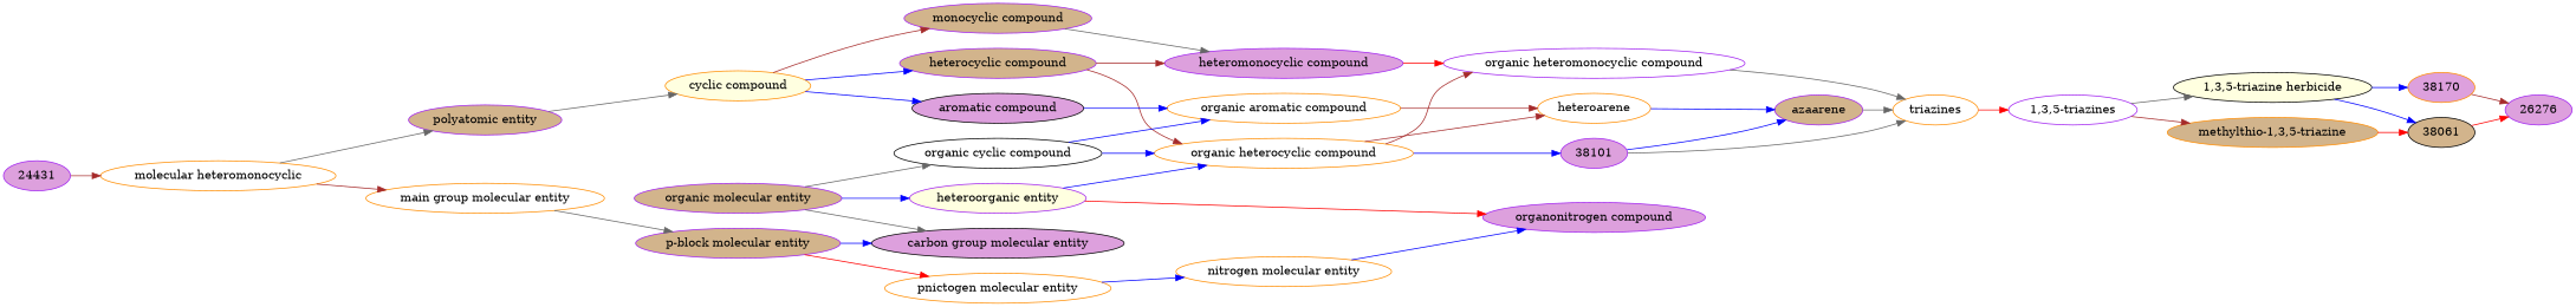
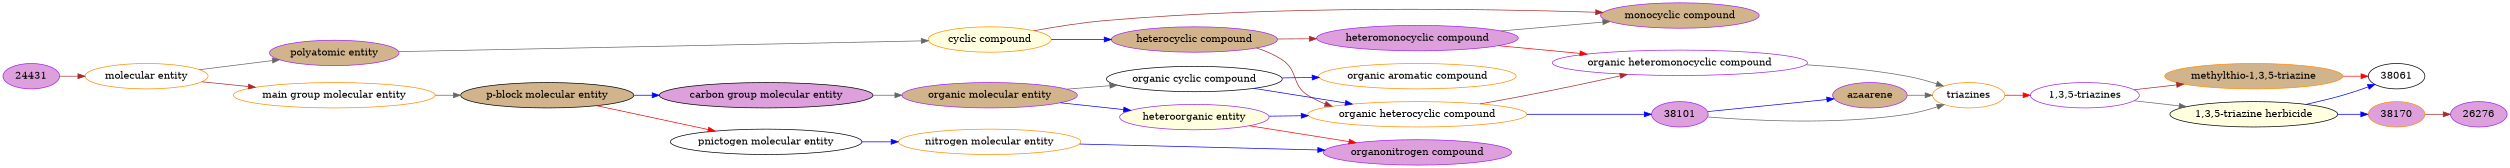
  digraph {
    rankdir=LR
    node [color=purple fillcolor=white style=filled]
    edge [color=blue]
    n1 [fillcolor=plum label=26276]
    n2 [color=darkorange fillcolor=plum label=38170]
-   n3 [color=black fillcolor=tan label=38061]
+   n3 [color=black label=38061]
    n4 [label="1,3,5-triazines"]
    n5 [color=darkorange fillcolor=tan label="methylthio-1,3,5-triazine"]
    n6 [color=black fillcolor=lightyellow label="1,3,5-triazine herbicide"]
    n7 [color=darkorange label=triazines]
    n8 [label="organic heteromonocyclic compound"]
    n9 [fillcolor=plum label=38101]
    n10 [fillcolor=tan label=azaarene]
    n11 [fillcolor=plum label="heteromonocyclic compound"]
    n12 [color=darkorange label="organic heterocyclic compound"]
-   n13 [color=darkorange label=heteroarene]
    n14 [fillcolor=plum label="organonitrogen compound"]
    n15 [fillcolor=tan label="heterocyclic compound"]
    n16 [fillcolor=tan label="monocyclic compound"]
    n17 [fillcolor=lightyellow label="heteroorganic entity"]
    n18 [color=black label="organic cyclic compound"]
    n19 [color=darkorange label="organic aromatic compound"]
    n20 [color=darkorange label="nitrogen molecular entity"]
    n21 [color=darkorange fillcolor=lightyellow label="cyclic compound"]
-   n22 [color=black fillcolor=plum label="aromatic compound"]
    n23 [fillcolor=tan label="organic molecular entity"]
-   n24 [color=darkorange label="pnictogen molecular entity"]
+   n24 [color=black label="pnictogen molecular entity"]
    n25 [fillcolor=tan label="polyatomic entity"]
    n26 [color=black fillcolor=plum label="carbon group molecular entity"]
-   n27 [fillcolor=tan label="p-block molecular entity"]
-   n28 [color=darkorange label="molecular heteromonocyclic"]
+   n27 [color=black fillcolor=tan label="p-block molecular entity"]
+   n28 [color=darkorange label="molecular entity"]
    n29 [color=darkorange label="main group molecular entity"]
    n30 [fillcolor=plum label=24431]
    n2 -> n1 [color=brown]
-   n3 -> n1 [color=red]
    n4 -> n5 [color=brown]
    n4 -> n6 [color=gray40]
    n5 -> n3 [color=red]
    n6 -> n2
    n6 -> n3
    n7 -> n4 [color=red]
    n8 -> n7 [color=gray40]
    n9 -> n7 [color=gray40]
    n9 -> n10
    n10 -> n7 [color=gray40]
    n11 -> n8 [color=red]
    n12 -> n8 [color=brown]
    n12 -> n9
-   n12 -> n13 [color=brown]
-   n13 -> n10
    n15 -> n11 [color=brown]
    n15 -> n12 [color=brown]
-   n16 -> n11 [color=gray40]
+   n11 -> n16 [color=gray40]
    n17 -> n12
    n17 -> n14 [color=red]
    n18 -> n12
    n18 -> n19
-   n19 -> n13 [color=brown]
    n20 -> n14
    n21 -> n15
    n21 -> n16 [color=brown]
-   n21 -> n22
-   n22 -> n19
    n23 -> n17
    n23 -> n18 [color=gray40]
    n24 -> n20
    n25 -> n21 [color=gray40]
-   n23 -> n26 [color=gray40]
+   n26 -> n23 [color=gray40]
    n27 -> n24 [color=red]
    n27 -> n26
    n28 -> n25 [color=gray40]
    n28 -> n29 [color=brown]
    n29 -> n27 [color=gray40]
    n30 -> n28 [color=brown]
  }
